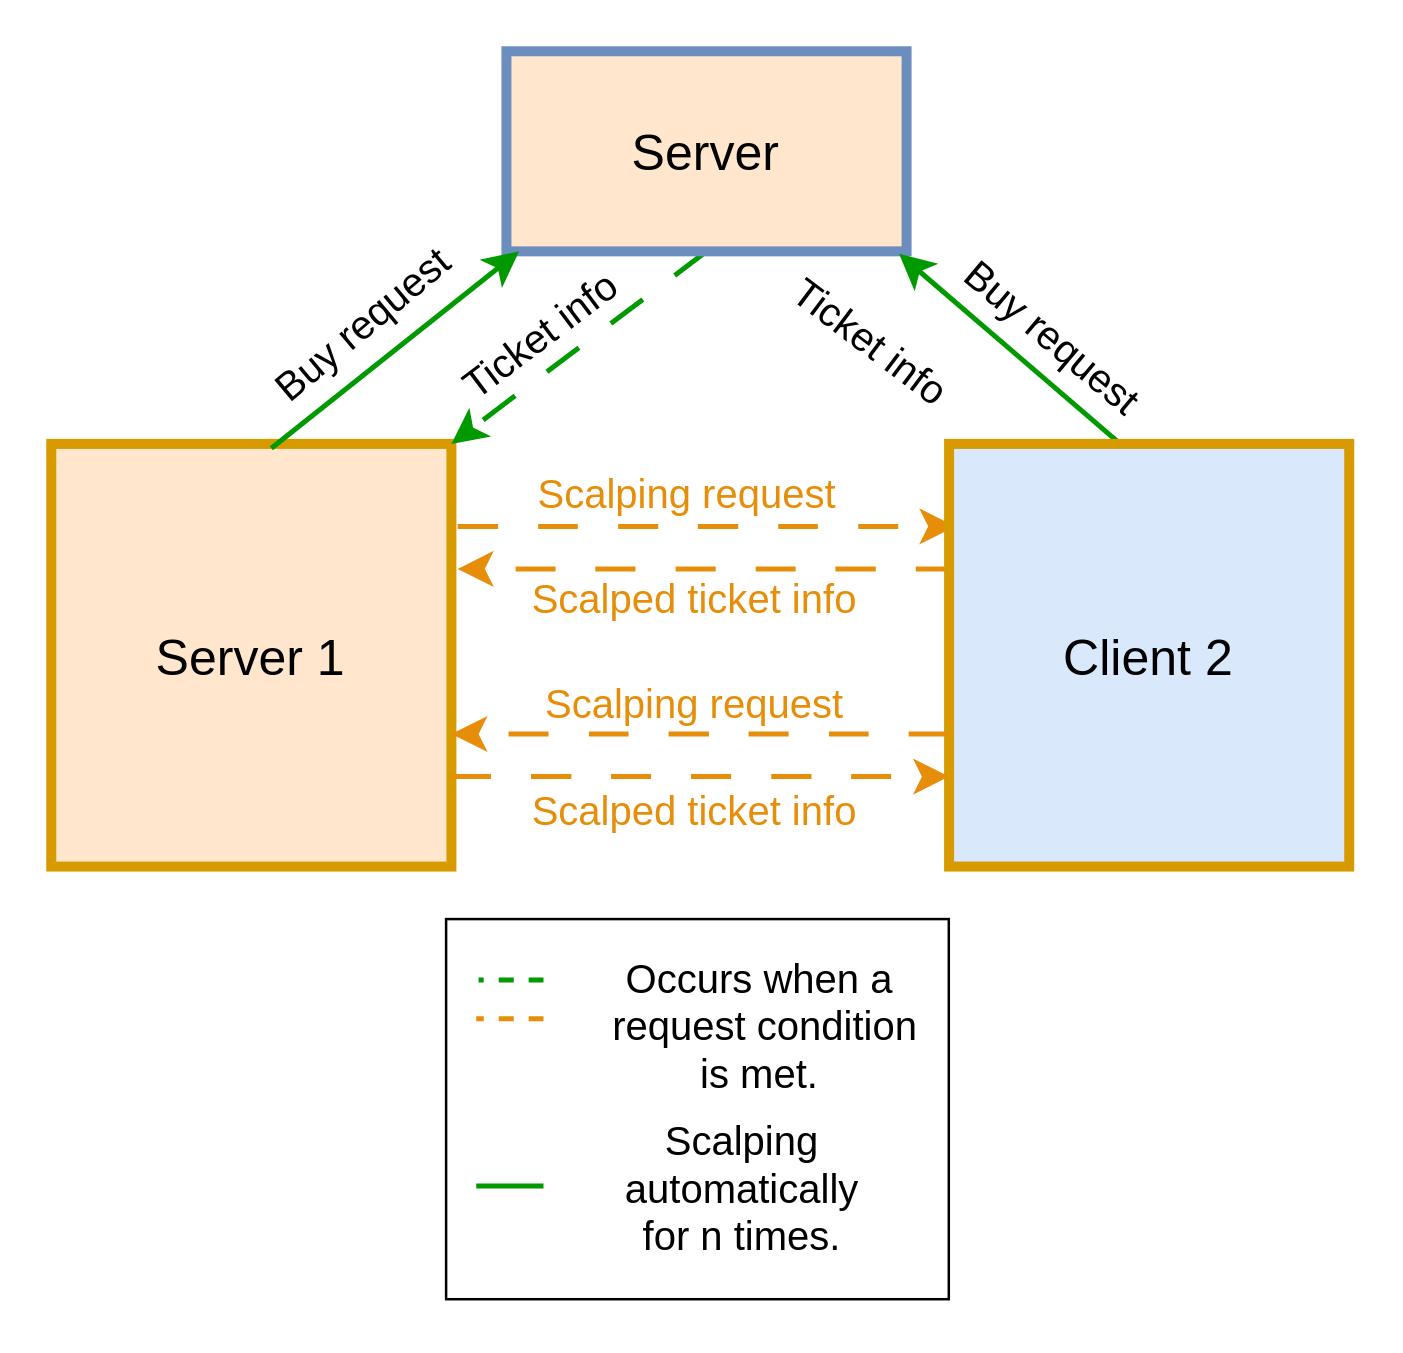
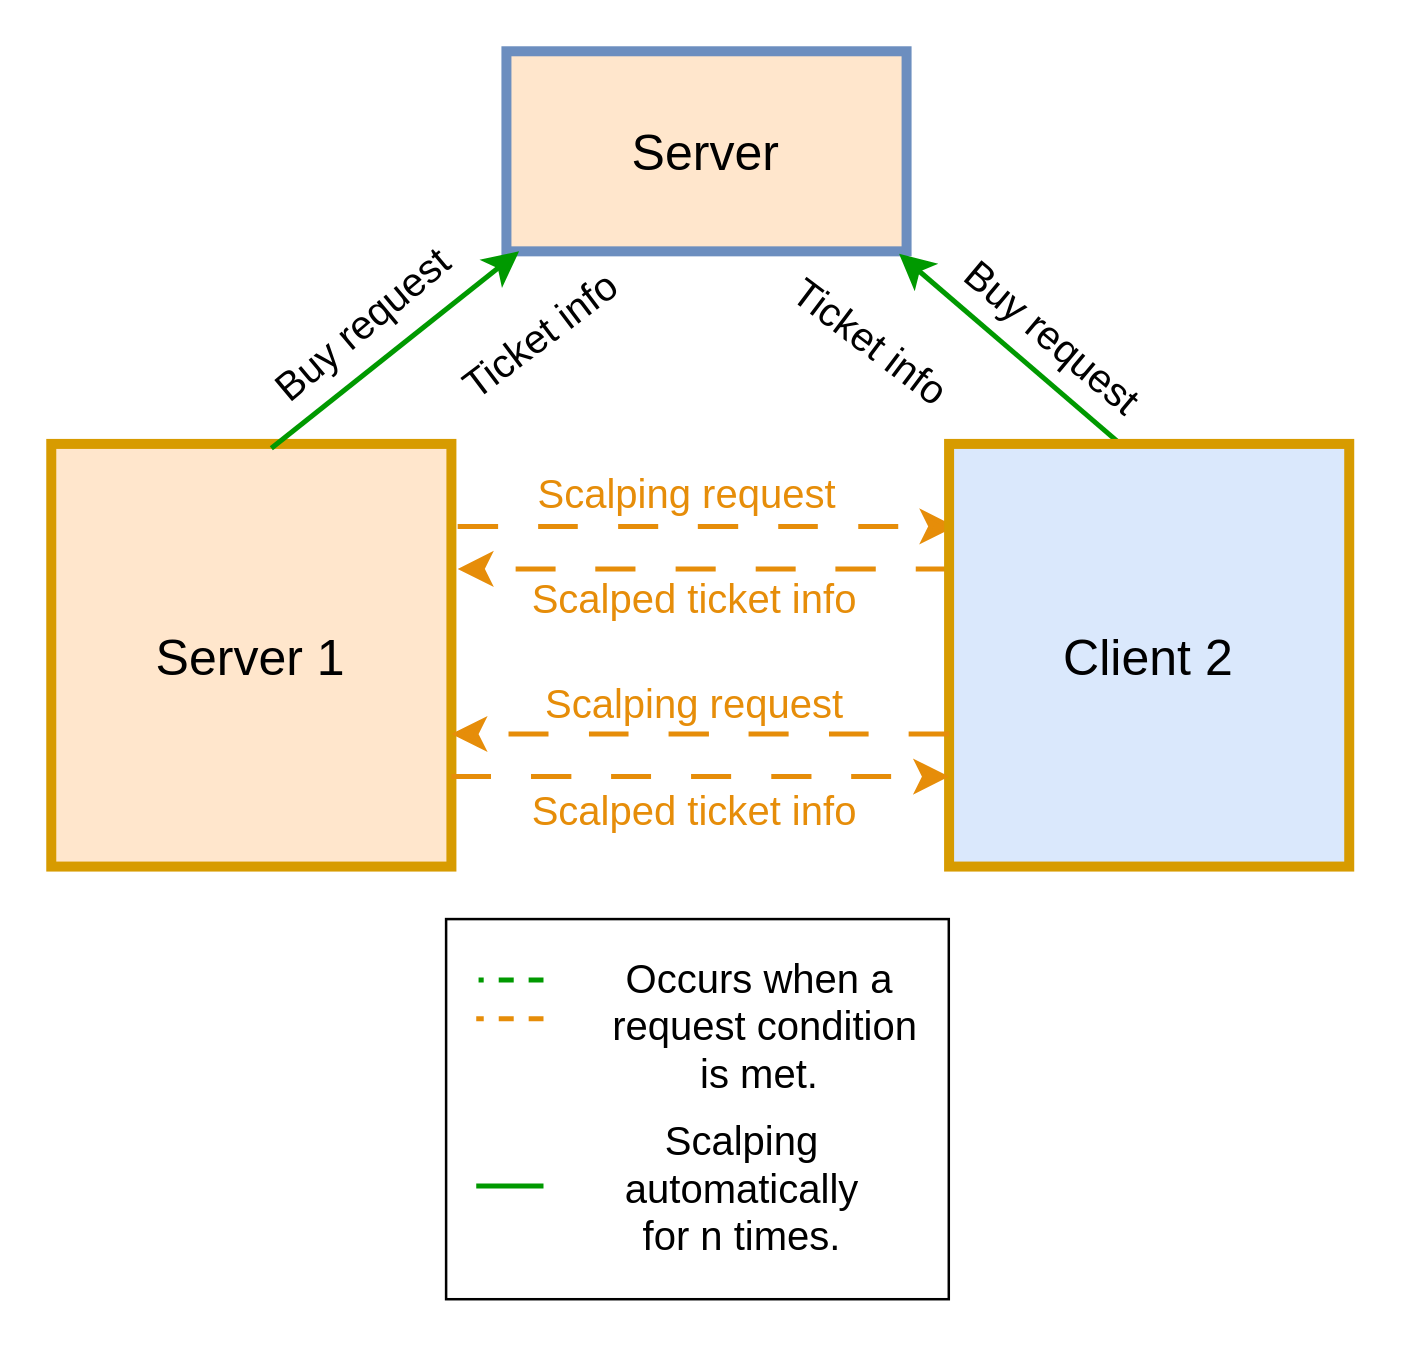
  <mxCell id="0" />
  <mxCell id="1" parent="0" />
  <mxCell id="2" style="edgeStyle=none;curved=1;rounded=0;orthogonalLoop=1;jettySize=auto;html=1;fontSize=12;startSize=8;endSize=8;strokeWidth=2;dashed=1;dashPattern=8 8;fillColor=#ffe6cc;strokeColor=#E68D09;" parent="1" edge="1"><mxGeometry relative="1" as="geometry"><mxPoint x="182.5" y="210" as="sourcePoint" /><mxPoint x="381.5" y="210" as="targetPoint" /><Array as="points"><mxPoint x="283.5" y="210" /></Array></mxGeometry></mxCell>
  <mxCell id="3" value="&lt;font style=&quot;font-size: 20px;&quot;&gt;Server 1&lt;/font&gt;" style="rounded=0;whiteSpace=wrap;html=1;fillColor=#ffe6cc;strokeColor=#d79b00;strokeWidth=4;" parent="1" vertex="1"><mxGeometry x="20" y="177" width="160" height="169" as="geometry" /></mxCell>
- <mxCell id="4" style="edgeStyle=none;curved=1;rounded=0;orthogonalLoop=1;jettySize=auto;html=1;entryX=1;entryY=0;entryDx=0;entryDy=0;fontSize=12;startSize=8;endSize=8;exitX=0.5;exitY=1;exitDx=0;exitDy=0;strokeWidth=2;dashed=1;dashPattern=8 8;strokeColor=#009900;" parent="1" source="5" target="3" edge="1"><mxGeometry relative="1" as="geometry" /></mxCell>
  <mxCell id="5" value="&lt;font style=&quot;font-size: 20px;&quot;&gt;Server&lt;/font&gt;" style="rounded=0;whiteSpace=wrap;html=1;fillColor=#ffe6cc;strokeColor=#6c8ebf;strokeWidth=4;" parent="1" vertex="1"><mxGeometry x="202" y="20" width="160" height="80" as="geometry" /></mxCell>
  <mxCell id="6" style="edgeStyle=none;curved=1;rounded=0;orthogonalLoop=1;jettySize=auto;html=1;fontSize=12;startSize=8;endSize=8;strokeColor=#009900;strokeWidth=2;fillColor=#d5e8d4;" parent="1" edge="1"><mxGeometry relative="1" as="geometry"><mxPoint x="447.45" y="177" as="sourcePoint" /><mxPoint x="359.002" y="101" as="targetPoint" /></mxGeometry></mxCell>
  <mxCell id="7" style="edgeStyle=none;curved=1;rounded=0;orthogonalLoop=1;jettySize=auto;html=1;entryX=1;entryY=0.5;entryDx=0;entryDy=0;fontSize=12;startSize=8;endSize=8;dashed=1;dashPattern=8 8;strokeWidth=2;strokeColor=#E68D09;" parent="1" edge="1"><mxGeometry relative="1" as="geometry"><mxPoint x="381.5" y="227" as="sourcePoint" /><mxPoint x="182.5" y="227" as="targetPoint" /></mxGeometry></mxCell>
  <mxCell id="8" value="&lt;font style=&quot;font-size: 20px;&quot;&gt;Client 2&lt;/font&gt;" style="rounded=0;whiteSpace=wrap;html=1;fillColor=#dae8fc;strokeColor=#d79b00;strokeWidth=4;" parent="1" vertex="1"><mxGeometry x="379" y="177" width="160" height="169" as="geometry" /></mxCell>
  <mxCell id="9" value="Ticket info" style="text;html=1;align=center;verticalAlign=middle;resizable=0;points=[];autosize=1;strokeColor=none;fillColor=none;fontSize=16;rotation=323;" parent="1" vertex="1"><mxGeometry x="170" y="118" width="90" height="31" as="geometry" /></mxCell>
  <mxCell id="10" style="edgeStyle=none;curved=1;rounded=0;orthogonalLoop=1;jettySize=auto;html=1;entryX=0.296;entryY=0.978;entryDx=0;entryDy=0;entryPerimeter=0;fontSize=12;startSize=8;endSize=8;fontColor=#000000;strokeColor=#009900;strokeWidth=2;" parent="1" edge="1"><mxGeometry relative="1" as="geometry"><mxPoint x="107.997" y="178.76" as="sourcePoint" /><mxPoint x="207.05" y="100" as="targetPoint" /></mxGeometry></mxCell>
  <mxCell id="11" value="Buy request" style="text;html=1;align=center;verticalAlign=middle;resizable=0;points=[];autosize=1;strokeColor=none;fillColor=none;fontSize=16;rotation=-40;fontColor=#000000;" parent="1" vertex="1"><mxGeometry x="92" y="114" width="103" height="31" as="geometry" /></mxCell>
  <mxCell id="12" value="Buy request" style="text;html=1;align=center;verticalAlign=middle;resizable=0;points=[];autosize=1;strokeColor=none;fillColor=none;fontSize=16;rotation=40;fontColor=#000000;" parent="1" vertex="1"><mxGeometry x="369" y="118" width="103" height="31" as="geometry" /></mxCell>
  <mxCell id="13" value="&lt;font color=&quot;#e68d09&quot;&gt;Scalping request&lt;/font&gt;" style="text;html=1;align=center;verticalAlign=middle;resizable=0;points=[];autosize=1;strokeColor=none;fillColor=none;fontSize=16;" parent="1" vertex="1"><mxGeometry x="205.56" y="181" width="137" height="31" as="geometry" /></mxCell>
  <mxCell id="14" value="" style="group" parent="1" vertex="1" connectable="0"><mxGeometry x="177.88" y="367" width="201.121" height="152" as="geometry" /></mxCell>
  <mxCell id="15" value="" style="group" parent="14" vertex="1" connectable="0"><mxGeometry width="201.121" height="152" as="geometry" /></mxCell>
  <mxCell id="16" value="&lt;blockquote style=&quot;margin: 0 0 0 40px; border: none; padding: 0px;&quot;&gt;&lt;br&gt;&lt;/blockquote&gt;" style="rounded=0;whiteSpace=wrap;html=1;align=left;" parent="15" vertex="1"><mxGeometry width="201" height="152" as="geometry" /></mxCell>
  <mxCell id="17" style="edgeStyle=none;curved=1;rounded=0;orthogonalLoop=1;jettySize=auto;html=1;fontSize=12;startSize=8;endSize=8;strokeColor=#009900;strokeWidth=2;endArrow=none;endFill=0;dashed=1;" parent="15" edge="1"><mxGeometry relative="1" as="geometry"><mxPoint x="38.942" y="24.327" as="sourcePoint" /><mxPoint x="12.981" y="24.327" as="targetPoint" /></mxGeometry></mxCell>
  <mxCell id="18" style="edgeStyle=none;curved=1;rounded=0;orthogonalLoop=1;jettySize=auto;html=1;fontSize=12;startSize=8;endSize=8;strokeColor=#E68D09;strokeWidth=2;endArrow=none;endFill=0;dashed=1;" parent="15" edge="1"><mxGeometry relative="1" as="geometry"><mxPoint x="38.942" y="39.808" as="sourcePoint" /><mxPoint x="12.053" y="39.808" as="targetPoint" /></mxGeometry></mxCell>
  <mxCell id="19" style="edgeStyle=none;curved=1;rounded=0;orthogonalLoop=1;jettySize=auto;html=1;fontSize=12;startSize=8;endSize=8;exitX=0.5;exitY=1;exitDx=0;exitDy=0;strokeWidth=2;endArrow=none;endFill=0;strokeColor=#009900;" parent="15" edge="1"><mxGeometry relative="1" as="geometry"><mxPoint x="38.942" y="106.71" as="sourcePoint" /><mxPoint x="12.053" y="106.71" as="targetPoint" /></mxGeometry></mxCell>
  <mxCell id="20" value="Scalping &lt;br&gt;automatically &lt;br&gt;for n times." style="text;html=1;align=center;verticalAlign=middle;resizable=0;points=[];autosize=1;fontSize=16;strokeColor=none;" parent="15" vertex="1"><mxGeometry x="62.121" y="72.998" width="111" height="70" as="geometry" /></mxCell>
  <mxCell id="21" value="Occurs when a&lt;br&gt;&amp;nbsp;request&amp;nbsp;&lt;span style=&quot;background-color: initial;&quot;&gt;condition &lt;br&gt;is met.&lt;/span&gt;" style="text;html=1;align=center;verticalAlign=middle;resizable=0;points=[];autosize=1;fontSize=16;strokeColor=none;" parent="15" vertex="1"><mxGeometry x="56.001" y="7.998" width="139" height="70" as="geometry" /></mxCell>
  <mxCell id="22" value="Ticket info" style="text;html=1;align=center;verticalAlign=middle;resizable=0;points=[];autosize=1;strokeColor=none;fillColor=none;fontSize=16;rotation=37;flipV=0;flipH=0;" vertex="1" parent="1"><mxGeometry x="303" y="120" width="90" height="31" as="geometry" /></mxCell>
  <mxCell id="23" value="&lt;font color=&quot;#e68d09&quot;&gt;Scalped ticket info&lt;/font&gt;" style="text;html=1;align=center;verticalAlign=middle;resizable=0;points=[];autosize=1;strokeColor=none;fillColor=none;fontSize=16;" vertex="1" parent="1"><mxGeometry x="202.56" y="223" width="148" height="31" as="geometry" /></mxCell>
  <mxCell id="24" value="&lt;font color=&quot;#e68d09&quot;&gt;Scalping request&lt;/font&gt;" style="text;html=1;align=center;verticalAlign=middle;resizable=0;points=[];autosize=1;strokeColor=none;fillColor=none;fontSize=16;" vertex="1" parent="1"><mxGeometry x="208.06" y="265" width="137" height="31" as="geometry" /></mxCell>
  <mxCell id="25" value="&lt;font color=&quot;#e68d09&quot;&gt;Scalped ticket info&lt;/font&gt;" style="text;html=1;align=center;verticalAlign=middle;resizable=0;points=[];autosize=1;strokeColor=none;fillColor=none;fontSize=16;" vertex="1" parent="1"><mxGeometry x="202.56" y="308" width="148" height="31" as="geometry" /></mxCell>
  <mxCell id="26" style="edgeStyle=none;curved=1;rounded=0;orthogonalLoop=1;jettySize=auto;html=1;fontSize=12;startSize=8;endSize=8;strokeWidth=2;dashed=1;dashPattern=8 8;fillColor=#ffe6cc;strokeColor=#E68D09;" edge="1" parent="1"><mxGeometry relative="1" as="geometry"><mxPoint x="379" y="293" as="sourcePoint" /><mxPoint x="180" y="293" as="targetPoint" /><Array as="points"><mxPoint x="278" y="293" /></Array></mxGeometry></mxCell>
  <mxCell id="27" style="edgeStyle=none;curved=1;rounded=0;orthogonalLoop=1;jettySize=auto;html=1;entryX=1;entryY=0.5;entryDx=0;entryDy=0;fontSize=12;startSize=8;endSize=8;dashed=1;dashPattern=8 8;strokeWidth=2;strokeColor=#E68D09;" edge="1" parent="1"><mxGeometry relative="1" as="geometry"><mxPoint x="180" y="310" as="sourcePoint" /><mxPoint x="379" y="310" as="targetPoint" /></mxGeometry></mxCell>
